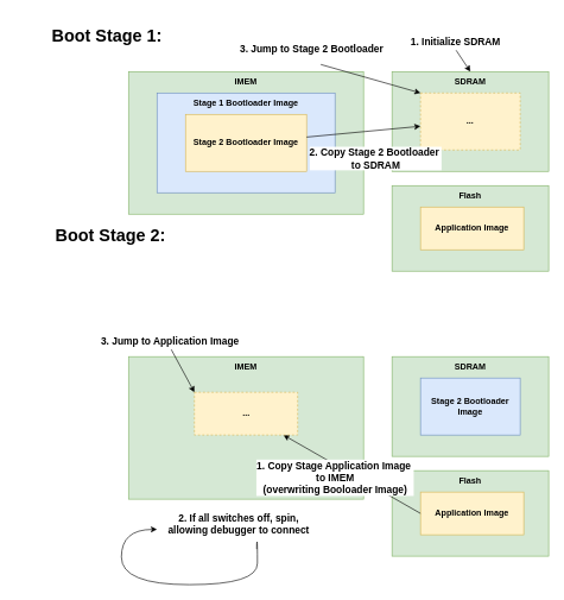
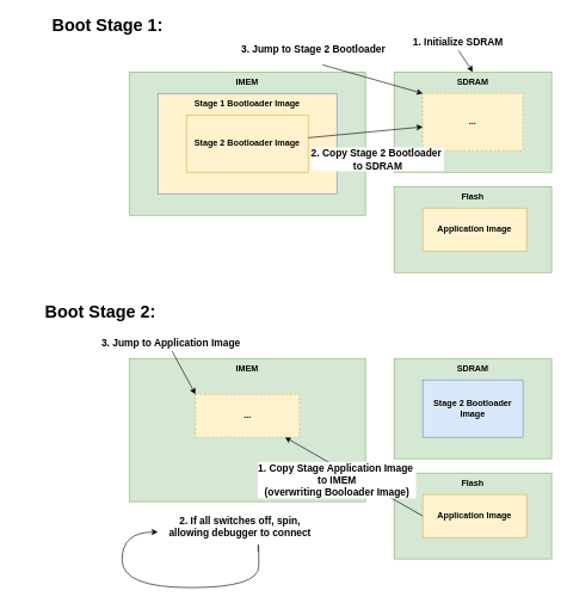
  <mxCell id="0" />
  <mxCell id="1" parent="0" />
  <mxCell id="2" value="IMEM" style="rounded=0;whiteSpace=wrap;html=1;verticalAlign=top;fontStyle=1;fillColor=#d5e8d4;strokeColor=#82b366;" vertex="1" parent="1"><mxGeometry x="180" y="100" width="330" height="200" as="geometry" /></mxCell>
  <mxCell id="3" value="SDRAM" style="rounded=0;whiteSpace=wrap;html=1;verticalAlign=top;fontStyle=1;fillColor=#d5e8d4;strokeColor=#82b366;" vertex="1" parent="1"><mxGeometry x="550" y="100" width="220" height="140" as="geometry" /></mxCell>
  <mxCell id="4" value="Flash" style="rounded=0;whiteSpace=wrap;html=1;verticalAlign=top;fontStyle=1;fillColor=#d5e8d4;strokeColor=#82b366;" vertex="1" parent="1"><mxGeometry x="550" y="260" width="220" height="120" as="geometry" /></mxCell>
- <mxCell id="5" value="Stage 1 Bootloader Image" style="rounded=0;whiteSpace=wrap;html=1;verticalAlign=top;fontStyle=1;fillColor=#dae8fc;strokeColor=#6c8ebf;" vertex="1" parent="1"><mxGeometry x="220" y="130" width="250" height="140" as="geometry" /></mxCell>
+ <mxCell id="5" value="Stage 1 Bootloader Image" style="rounded=0;whiteSpace=wrap;html=1;verticalAlign=top;fontStyle=1;fillColor=#fff2cc;strokeColor=#6c8ebf;" vertex="1" parent="1"><mxGeometry x="220" y="130" width="250" height="140" as="geometry" /></mxCell>
  <mxCell id="6" value="Stage 2 Bootloader Image" style="rounded=0;whiteSpace=wrap;html=1;fontStyle=1;fillColor=#fff2cc;strokeColor=#d6b656;" vertex="1" parent="1"><mxGeometry x="260" y="160" width="170" height="80" as="geometry" /></mxCell>
  <mxCell id="7" value="Application Image" style="rounded=0;whiteSpace=wrap;html=1;fontStyle=1;fillColor=#fff2cc;strokeColor=#d6b656;" vertex="1" parent="1"><mxGeometry x="590" y="290" width="145" height="60" as="geometry" /></mxCell>
  <mxCell id="8" value="..." style="rounded=0;whiteSpace=wrap;html=1;dashed=1;fontStyle=1;fillColor=#fff2cc;strokeColor=#d6b656;" vertex="1" parent="1"><mxGeometry x="590" y="130" width="140" height="80" as="geometry" /></mxCell>
  <mxCell id="9" value="&lt;font style=&quot;font-size: 14px;&quot;&gt;1. Initialize SDRAM&lt;/font&gt;" style="endArrow=classic;html=1;rounded=0;entryX=0.5;entryY=0;entryDx=0;entryDy=0;fontStyle=1" edge="1" parent="1" target="3"><mxGeometry x="-1" y="22" width="50" height="50" relative="1" as="geometry"><mxPoint x="640" y="70" as="sourcePoint" /><mxPoint x="540" y="140" as="targetPoint" /><mxPoint x="-19" as="offset" /></mxGeometry></mxCell>
  <mxCell id="10" value="2. Copy Stage 2 Bootloader&amp;nbsp;&lt;div&gt;to SDRAM&lt;/div&gt;" style="endArrow=classic;html=1;rounded=0;fontStyle=1;fontSize=14;" edge="1" parent="1" source="6" target="8"><mxGeometry x="0.174" y="-39" width="50" height="50" relative="1" as="geometry"><mxPoint x="470" y="350" as="sourcePoint" /><mxPoint x="610" y="290" as="targetPoint" /><mxPoint as="offset" /></mxGeometry></mxCell>
  <mxCell id="11" value="3. Jump to Stage 2 Bootloader" style="endArrow=classic;html=1;rounded=0;entryX=0;entryY=0;entryDx=0;entryDy=0;fontStyle=1;fontSize=14;" edge="1" parent="1" target="8"><mxGeometry x="-1" y="22" width="50" height="50" relative="1" as="geometry"><mxPoint x="450" y="90" as="sourcePoint" /><mxPoint x="530" y="30" as="targetPoint" /><mxPoint x="-19" as="offset" /></mxGeometry></mxCell>
- <mxCell id="12" value="Boot Stage 1:" style="text;html=1;align=center;verticalAlign=middle;whiteSpace=wrap;rounded=0;fontStyle=1;fontSize=24;" vertex="1" parent="1"><mxGeometry x="30" y="35" width="240" height="30" as="geometry" /></mxCell>
+ <mxCell id="12" value="Boot Stage 1:" style="text;html=1;align=center;verticalAlign=middle;whiteSpace=wrap;rounded=0;fontStyle=1;fontSize=24;" vertex="1" parent="1"><mxGeometry x="30" y="20" width="240" height="30" as="geometry" /></mxCell>
  <mxCell id="13" value="IMEM" style="rounded=0;whiteSpace=wrap;html=1;verticalAlign=top;fontStyle=1;fillColor=#d5e8d4;strokeColor=#82b366;" vertex="1" parent="1"><mxGeometry x="180" y="500" width="330" height="200" as="geometry" /></mxCell>
  <mxCell id="14" value="SDRAM" style="rounded=0;whiteSpace=wrap;html=1;verticalAlign=top;fontStyle=1;fillColor=#d5e8d4;strokeColor=#82b366;" vertex="1" parent="1"><mxGeometry x="550" y="500" width="220" height="140" as="geometry" /></mxCell>
  <mxCell id="15" value="Flash" style="rounded=0;whiteSpace=wrap;html=1;verticalAlign=top;fontStyle=1;fillColor=#d5e8d4;strokeColor=#82b366;" vertex="1" parent="1"><mxGeometry x="550" y="660" width="220" height="120" as="geometry" /></mxCell>
  <mxCell id="16" value="Application Image" style="rounded=0;whiteSpace=wrap;html=1;fontStyle=1;fillColor=#fff2cc;strokeColor=#d6b656;" vertex="1" parent="1"><mxGeometry x="590" y="690" width="145" height="60" as="geometry" /></mxCell>
  <mxCell id="17" value="Stage 2 Bootloader Image" style="rounded=0;whiteSpace=wrap;html=1;fontStyle=1;fillColor=#dae8fc;strokeColor=#6c8ebf;" vertex="1" parent="1"><mxGeometry x="590" y="530" width="140" height="80" as="geometry" /></mxCell>
  <mxCell id="18" value="1. Copy Stage Application Image&amp;nbsp;&lt;div&gt;to IMEM&lt;/div&gt;&lt;div&gt;(overwriting Booloader Image)&lt;/div&gt;" style="endArrow=classic;html=1;rounded=0;fontStyle=1;fontSize=14;exitX=0;exitY=0.5;exitDx=0;exitDy=0;" edge="1" parent="1" source="16" target="21"><mxGeometry x="0.164" y="16" width="50" height="50" relative="1" as="geometry"><mxPoint x="430" y="591.905" as="sourcePoint" /><mxPoint x="450" y="800" as="targetPoint" /><mxPoint as="offset" /></mxGeometry></mxCell>
  <mxCell id="19" value="3. Jump to Application Image" style="endArrow=classic;html=1;rounded=0;entryX=0;entryY=0;entryDx=0;entryDy=0;fontStyle=1;fontSize=14;" edge="1" parent="1" target="21"><mxGeometry x="-1" y="22" width="50" height="50" relative="1" as="geometry"><mxPoint x="240" y="490" as="sourcePoint" /><mxPoint x="530" y="430" as="targetPoint" /><mxPoint x="-21" y="-1" as="offset" /></mxGeometry></mxCell>
- <mxCell id="20" value="Boot Stage 2:" style="text;html=1;align=center;verticalAlign=middle;whiteSpace=wrap;rounded=0;fontStyle=1;fontSize=24;" vertex="1" parent="1"><mxGeometry x="35" y="315" width="240" height="30" as="geometry" /></mxCell>
+ <mxCell id="20" value="Boot Stage 2:" style="text;html=1;align=center;verticalAlign=middle;whiteSpace=wrap;rounded=0;fontStyle=1;fontSize=24;" vertex="1" parent="1"><mxGeometry x="20" y="420" width="240" height="30" as="geometry" /></mxCell>
  <mxCell id="21" value="..." style="rounded=0;whiteSpace=wrap;html=1;fontStyle=1;fillColor=#fff2cc;strokeColor=#d6b656;dashed=1;" vertex="1" parent="1"><mxGeometry x="272.5" y="550" width="145" height="60" as="geometry" /></mxCell>
  <mxCell id="22" value="&lt;b&gt;&lt;font style=&quot;font-size: 14px;&quot;&gt;2. If all switches off, spin, allowing debugger to connect&lt;/font&gt;&lt;/b&gt;" style="text;html=1;align=center;verticalAlign=middle;whiteSpace=wrap;rounded=0;" vertex="1" parent="1"><mxGeometry x="220" y="720" width="230" height="30" as="geometry" /></mxCell>
  <mxCell id="23" value="" style="endArrow=classic;html=1;rounded=0;entryX=0;entryY=0.75;entryDx=0;entryDy=0;edgeStyle=orthogonalEdgeStyle;curved=1;" edge="1" parent="1" target="22"><mxGeometry width="50" height="50" relative="1" as="geometry"><mxPoint x="360" y="770" as="sourcePoint" /><mxPoint x="360" y="840" as="targetPoint" /><Array as="points"><mxPoint x="360" y="760" /><mxPoint x="361" y="760" /><mxPoint x="361" y="820" /><mxPoint x="170" y="820" /><mxPoint x="170" y="743" /></Array></mxGeometry></mxCell>
